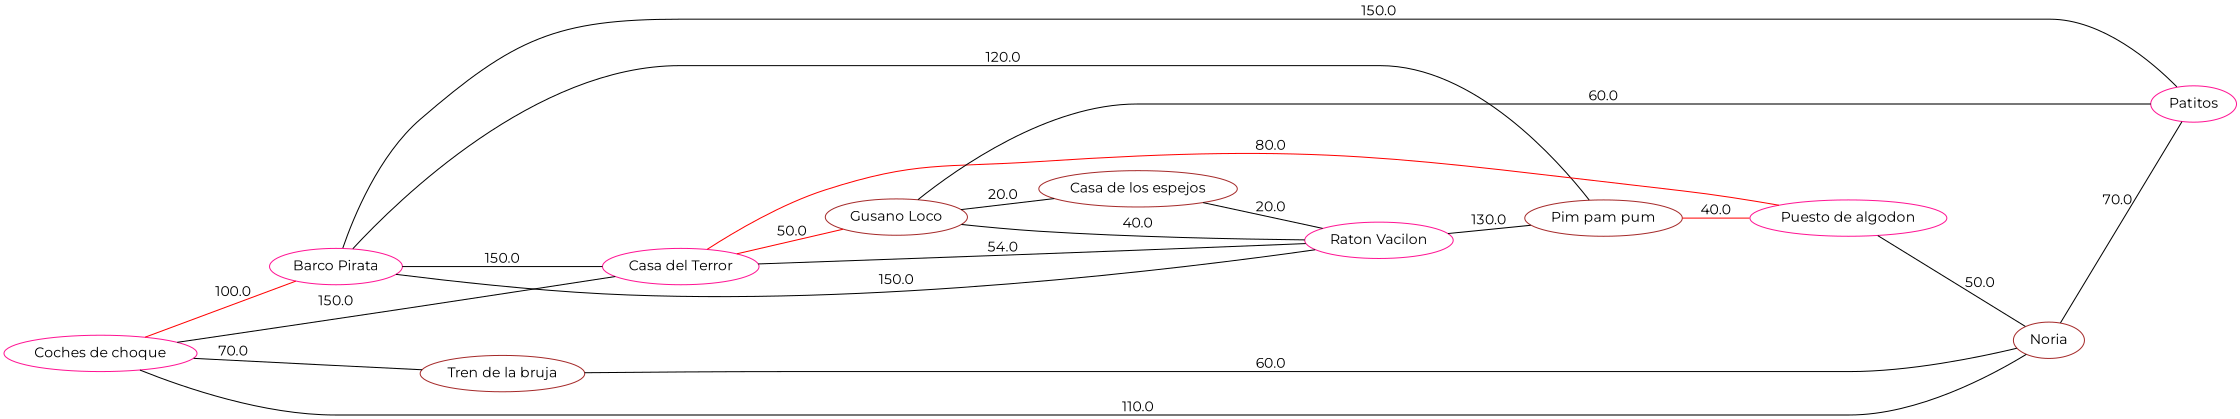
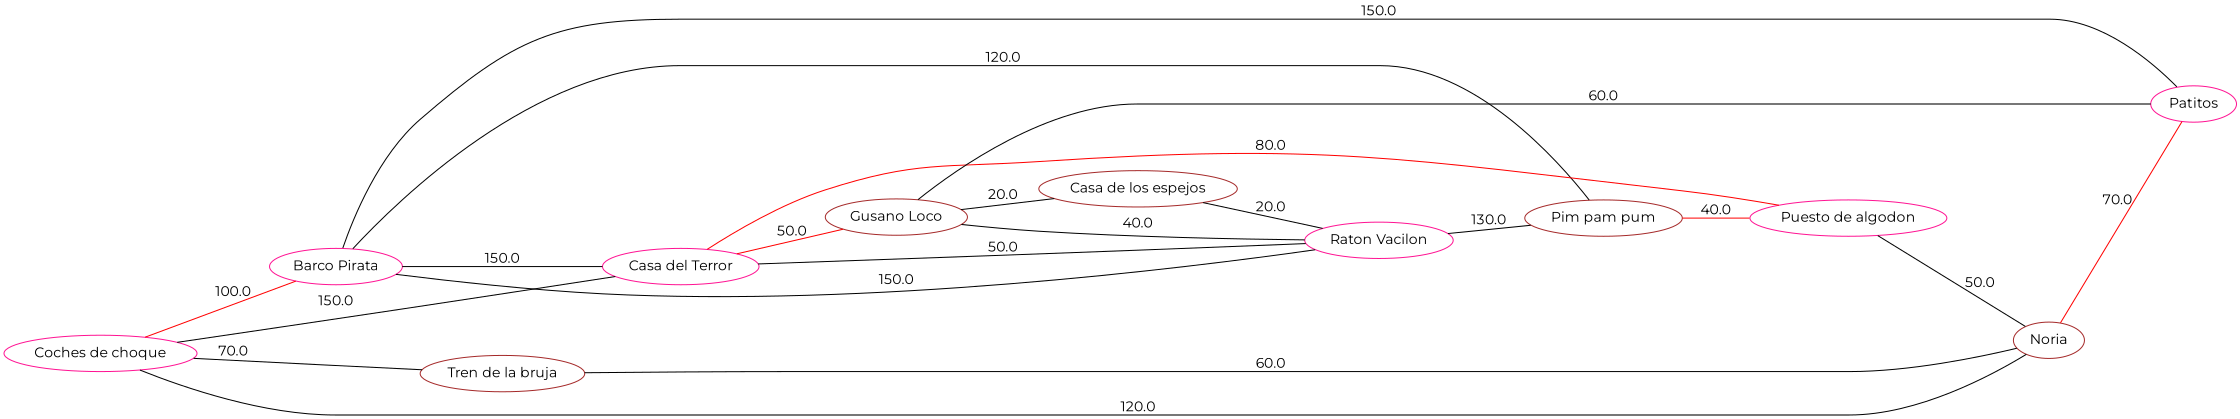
  strict graph {
    fontname=Montserrat
    rankdir=LR
    node [color=deeppink fontname=Montserrat]
    edge [fontname=Montserrat]
    n1 [label="Barco Pirata"]
    n2 [label="Casa del Terror"]
    n3 [label="Raton Vacilon"]
    n4 [color=brown label="Pim pam pum"]
    n5 [color=brown label="Gusano Loco"]
    n6 [label="Puesto de algodon"]
    n7 [label=Patitos]
    n8 [color=brown label="Casa de los espejos"]
    n9 [color=brown label=Noria]
    n10 [label="Coches de choque"]
    n11 [color=brown label="Tren de la bruja"]
    n1 -- n2 [label=150.0]
    n1 -- n3 [label=150.0]
    n1 -- n4 [label=120.0]
-   n2 -- n3 [label=54.0]
+   n2 -- n3 [label=50.0]
    n2 -- n5 [color=red label=50.0]
    n2 -- n6 [color=red label=80.0]
    n3 -- n4 [label=130.0]
    n4 -- n6 [color=red label=40.0]
    n5 -- n3 [label=40.0]
    n5 -- n7 [label=60.0]
    n5 -- n8 [label=20.0]
    n6 -- n9 [label=50.0]
    n7 -- n1 [label=150.0]
    n8 -- n3 [label=20.0]
-   n9 -- n7 [label=70.0]
+   n9 -- n7 [label=70.0 color=red]
    n10 -- n1 [color=red label=100.0]
    n10 -- n2 [label=150.0]
-   n10 -- n9 [label=110.0]
+   n10 -- n9 [label=120.0]
    n10 -- n11 [label=70.0]
    n11 -- n9 [label=60.0]
  }
